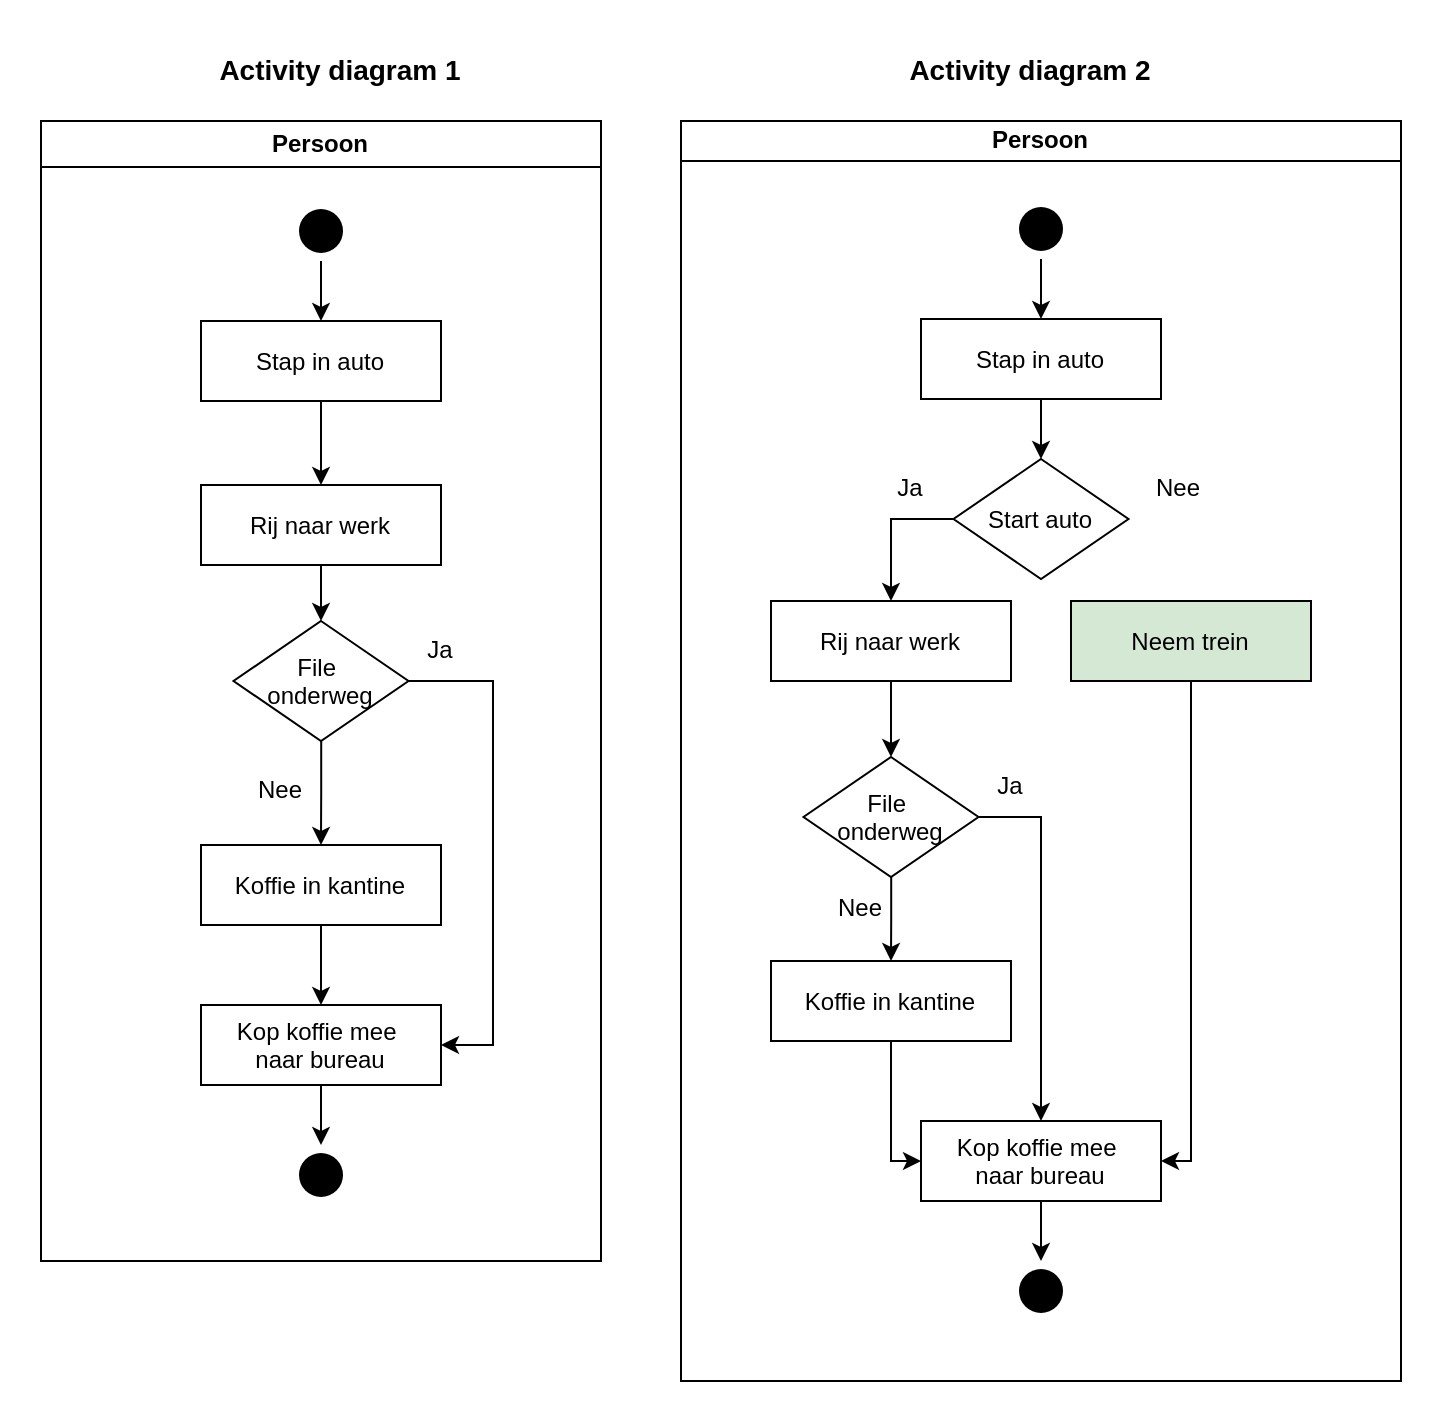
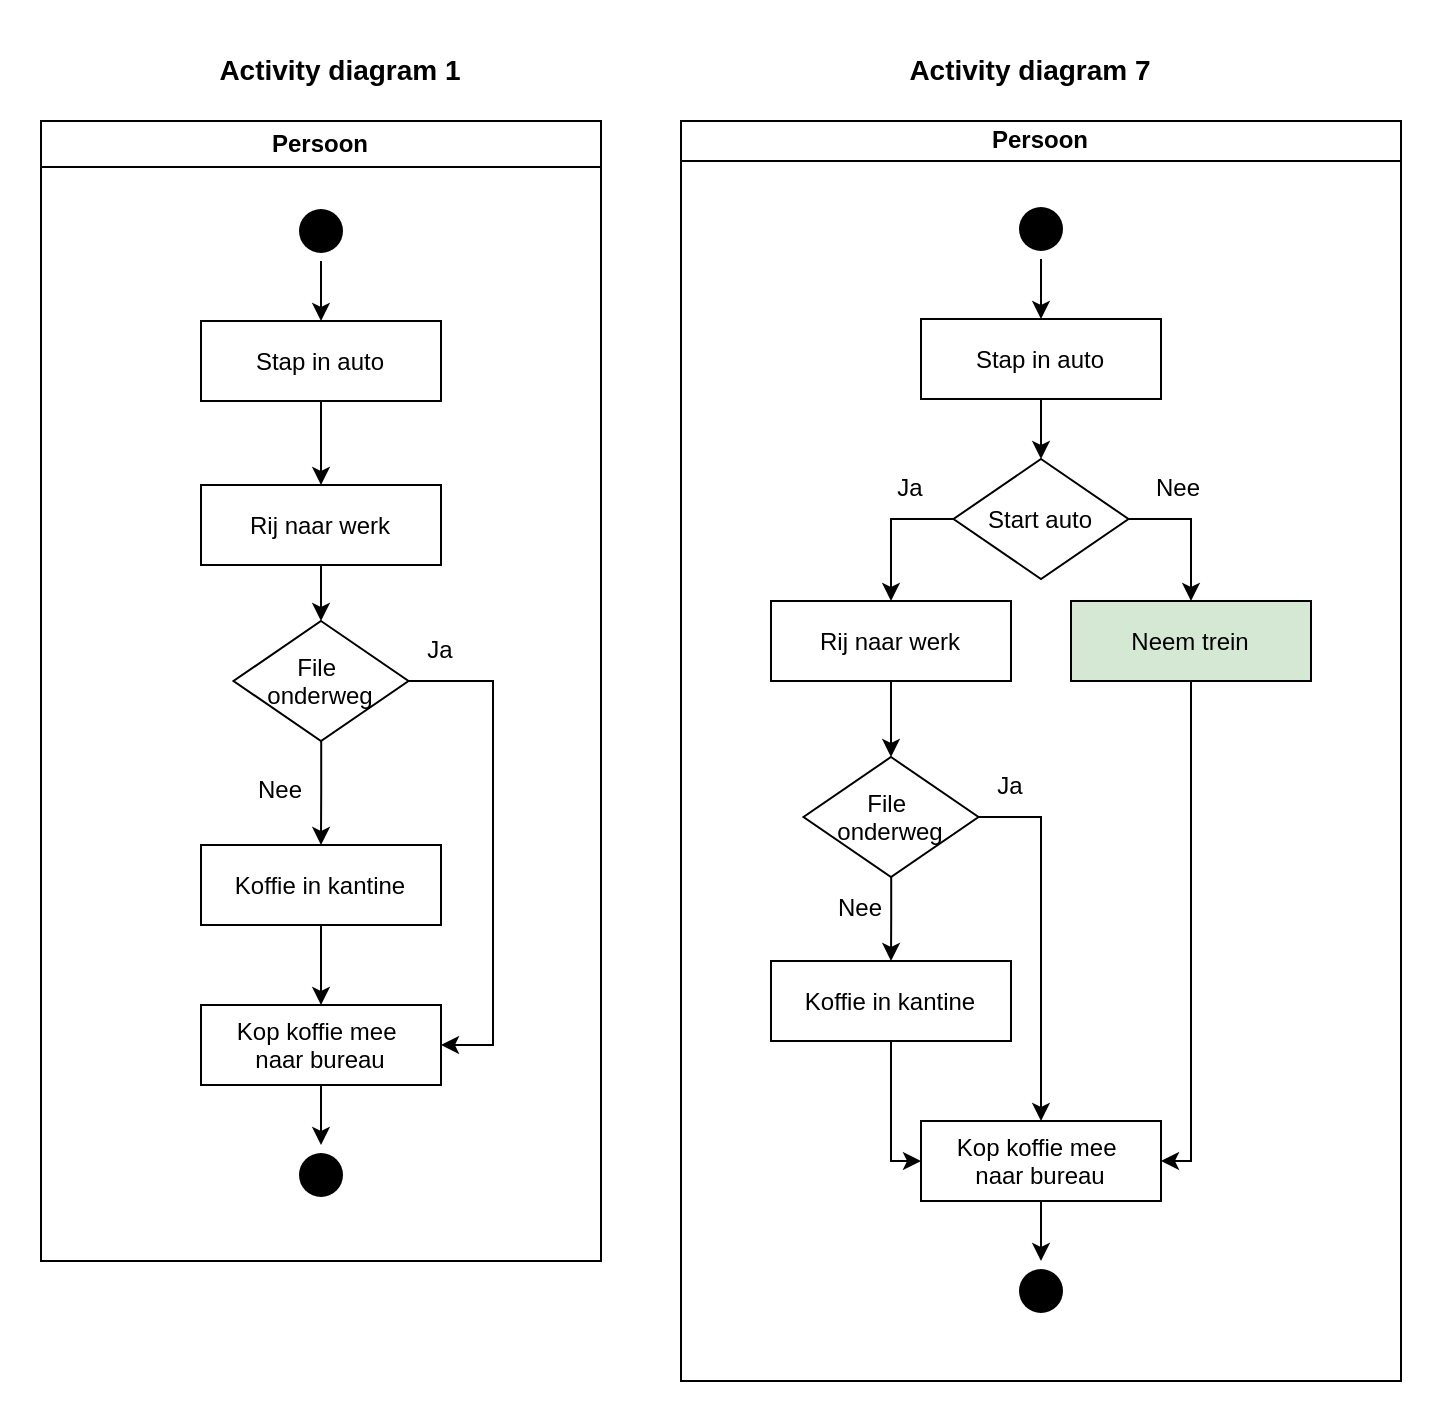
  <mxCell id="0" />
  <mxCell id="1" parent="0" />
  <mxCell id="2" value="Persoon" style="swimlane;whiteSpace=wrap;startSize=23;swimlaneLine=1;" vertex="1" parent="1"><mxGeometry x="20" y="60" width="280" height="570" as="geometry"><mxRectangle x="40" y="40" width="90" height="30" as="alternateBounds" /></mxGeometry></mxCell>
  <mxCell id="3" style="edgeStyle=orthogonalEdgeStyle;rounded=0;orthogonalLoop=1;jettySize=auto;html=1;entryX=0.5;entryY=0;entryDx=0;entryDy=0;" edge="1" parent="2" source="4" target="6"><mxGeometry relative="1" as="geometry" /></mxCell>
  <mxCell id="4" value="" style="ellipse;shape=startState;fillColor=#000000;strokeColor=none;" vertex="1" parent="2"><mxGeometry x="125" y="40" width="30" height="30" as="geometry" /></mxCell>
  <mxCell id="5" value="" style="edgeStyle=orthogonalEdgeStyle;rounded=0;orthogonalLoop=1;jettySize=auto;html=1;" edge="1" parent="2" source="6" target="8"><mxGeometry relative="1" as="geometry" /></mxCell>
  <mxCell id="6" value="Stap in auto" style="" vertex="1" parent="2"><mxGeometry x="80" y="100" width="120" height="40" as="geometry" /></mxCell>
  <mxCell id="7" style="edgeStyle=orthogonalEdgeStyle;rounded=0;orthogonalLoop=1;jettySize=auto;html=1;entryX=0.5;entryY=0;entryDx=0;entryDy=0;" edge="1" parent="2" source="8" target="11"><mxGeometry relative="1" as="geometry" /></mxCell>
  <mxCell id="8" value="Rij naar werk" style="" vertex="1" parent="2"><mxGeometry x="80" y="182" width="120" height="40" as="geometry" /></mxCell>
  <mxCell id="9" style="edgeStyle=orthogonalEdgeStyle;rounded=0;orthogonalLoop=1;jettySize=auto;html=1;" edge="1" parent="2" source="11" target="13"><mxGeometry relative="1" as="geometry" /></mxCell>
  <mxCell id="10" style="edgeStyle=orthogonalEdgeStyle;rounded=0;orthogonalLoop=1;jettySize=auto;html=1;entryX=1;entryY=0.5;entryDx=0;entryDy=0;exitX=1;exitY=0.5;exitDx=0;exitDy=0;" edge="1" parent="2" source="11" target="15"><mxGeometry relative="1" as="geometry"><Array as="points"><mxPoint x="226" y="280" /><mxPoint x="226" y="462" /></Array></mxGeometry></mxCell>
  <mxCell id="11" value="File &#10;onderweg" style="rhombus;fillColor=default;strokeColor=default;" vertex="1" parent="2"><mxGeometry x="96.25" y="250" width="87.5" height="60" as="geometry" /></mxCell>
  <mxCell id="12" style="edgeStyle=orthogonalEdgeStyle;rounded=0;orthogonalLoop=1;jettySize=auto;html=1;entryX=0.5;entryY=0;entryDx=0;entryDy=0;" edge="1" parent="2" source="13" target="15"><mxGeometry relative="1" as="geometry" /></mxCell>
  <mxCell id="13" value="Koffie in kantine" style="" vertex="1" parent="2"><mxGeometry x="80" y="362" width="120" height="40" as="geometry" /></mxCell>
  <mxCell id="14" style="edgeStyle=orthogonalEdgeStyle;rounded=0;orthogonalLoop=1;jettySize=auto;html=1;entryX=0.5;entryY=0;entryDx=0;entryDy=0;" edge="1" parent="2" source="15" target="16"><mxGeometry relative="1" as="geometry" /></mxCell>
  <mxCell id="15" value="Kop koffie mee &#10;naar bureau" style="" vertex="1" parent="2"><mxGeometry x="80" y="442" width="120" height="40" as="geometry" /></mxCell>
  <mxCell id="16" value="" style="ellipse;shape=startState;fillColor=#000000;strokeColor=none;" vertex="1" parent="2"><mxGeometry x="125" y="512" width="30" height="30" as="geometry" /></mxCell>
  <mxCell id="17" value="Ja" style="text;html=1;align=center;verticalAlign=middle;whiteSpace=wrap;rounded=0;" vertex="1" parent="2"><mxGeometry x="170" y="250" width="60" height="30" as="geometry" /></mxCell>
  <mxCell id="18" value="Nee" style="text;html=1;align=center;verticalAlign=middle;whiteSpace=wrap;rounded=0;" vertex="1" parent="2"><mxGeometry x="90" y="320" width="60" height="30" as="geometry" /></mxCell>
  <mxCell id="19" value="Persoon" style="swimlane;whiteSpace=wrap;startSize=20;swimlaneLine=1;shadow=0;strokeColor=default;fillColor=default;" vertex="1" parent="1"><mxGeometry x="340" y="60" width="360" height="630" as="geometry"><mxRectangle x="40" y="40" width="90" height="30" as="alternateBounds" /></mxGeometry></mxCell>
  <mxCell id="20" style="edgeStyle=orthogonalEdgeStyle;rounded=0;orthogonalLoop=1;jettySize=auto;html=1;entryX=0.5;entryY=0;entryDx=0;entryDy=0;shadow=0;" edge="1" parent="19" source="21" target="23"><mxGeometry relative="1" as="geometry" /></mxCell>
  <mxCell id="21" value="" style="ellipse;shape=startState;fillColor=#000000;strokeColor=none;shadow=0;" vertex="1" parent="19"><mxGeometry x="165" y="39" width="30" height="30" as="geometry" /></mxCell>
  <mxCell id="22" style="edgeStyle=orthogonalEdgeStyle;rounded=0;orthogonalLoop=1;jettySize=auto;html=1;entryX=0.5;entryY=0;entryDx=0;entryDy=0;shadow=0;" edge="1" parent="19" source="23" target="38"><mxGeometry relative="1" as="geometry" /></mxCell>
  <mxCell id="23" value="Stap in auto" style="shadow=0;" vertex="1" parent="19"><mxGeometry x="120" y="99" width="120" height="40" as="geometry" /></mxCell>
  <mxCell id="24" style="edgeStyle=orthogonalEdgeStyle;rounded=0;orthogonalLoop=1;jettySize=auto;html=1;entryX=0.5;entryY=0;entryDx=0;entryDy=0;shadow=0;" edge="1" parent="19" source="25" target="28"><mxGeometry relative="1" as="geometry" /></mxCell>
  <mxCell id="25" value="Rij naar werk" style="shadow=0;" vertex="1" parent="19"><mxGeometry x="45" y="240" width="120" height="40" as="geometry" /></mxCell>
  <mxCell id="26" style="edgeStyle=orthogonalEdgeStyle;rounded=0;orthogonalLoop=1;jettySize=auto;html=1;shadow=0;" edge="1" parent="19" source="28" target="30"><mxGeometry relative="1" as="geometry" /></mxCell>
  <mxCell id="27" style="edgeStyle=orthogonalEdgeStyle;rounded=0;orthogonalLoop=1;jettySize=auto;html=1;entryX=0.5;entryY=0;entryDx=0;entryDy=0;exitX=1;exitY=0.5;exitDx=0;exitDy=0;shadow=0;" edge="1" parent="19" source="28" target="32"><mxGeometry relative="1" as="geometry" /></mxCell>
  <mxCell id="28" value="File &#10;onderweg" style="rhombus;fillColor=default;strokeColor=default;shadow=0;" vertex="1" parent="19"><mxGeometry x="61.25" y="318" width="87.5" height="60" as="geometry" /></mxCell>
  <mxCell id="29" style="edgeStyle=orthogonalEdgeStyle;rounded=0;orthogonalLoop=1;jettySize=auto;html=1;exitX=0.5;exitY=1;exitDx=0;exitDy=0;entryX=0;entryY=0.5;entryDx=0;entryDy=0;" edge="1" parent="19" source="30" target="32"><mxGeometry relative="1" as="geometry"><Array as="points"><mxPoint x="105" y="520" /></Array></mxGeometry></mxCell>
  <mxCell id="30" value="Koffie in kantine" style="shadow=0;" vertex="1" parent="19"><mxGeometry x="45" y="420" width="120" height="40" as="geometry" /></mxCell>
  <mxCell id="31" style="edgeStyle=orthogonalEdgeStyle;rounded=0;orthogonalLoop=1;jettySize=auto;html=1;entryX=0.5;entryY=0;entryDx=0;entryDy=0;shadow=0;" edge="1" parent="19" source="32" target="33"><mxGeometry relative="1" as="geometry"><mxPoint x="180" y="560" as="targetPoint" /></mxGeometry></mxCell>
  <mxCell id="32" value="Kop koffie mee &#10;naar bureau" style="shadow=0;" vertex="1" parent="19"><mxGeometry x="120" y="500" width="120" height="40" as="geometry" /></mxCell>
  <mxCell id="33" value="" style="ellipse;shape=startState;fillColor=#000000;strokeColor=none;shadow=0;" vertex="1" parent="19"><mxGeometry x="165" y="570" width="30" height="30" as="geometry" /></mxCell>
  <mxCell id="34" value="Ja" style="text;html=1;align=center;verticalAlign=middle;whiteSpace=wrap;rounded=0;shadow=0;" vertex="1" parent="19"><mxGeometry x="135" y="318" width="60" height="30" as="geometry" /></mxCell>
  <mxCell id="35" value="Nee" style="text;html=1;align=center;verticalAlign=middle;whiteSpace=wrap;rounded=0;shadow=0;" vertex="1" parent="19"><mxGeometry x="60" y="379" width="60" height="30" as="geometry" /></mxCell>
  <mxCell id="36" style="edgeStyle=orthogonalEdgeStyle;rounded=0;orthogonalLoop=1;jettySize=auto;html=1;exitX=0;exitY=0.5;exitDx=0;exitDy=0;shadow=0;" edge="1" parent="19" source="38" target="25"><mxGeometry relative="1" as="geometry" /></mxCell>
+ <mxCell id="37" style="edgeStyle=orthogonalEdgeStyle;rounded=0;orthogonalLoop=1;jettySize=auto;html=1;entryX=0.5;entryY=0;entryDx=0;entryDy=0;exitX=1;exitY=0.5;exitDx=0;exitDy=0;shadow=0;" edge="1" parent="19" source="38" target="40"><mxGeometry relative="1" as="geometry" /></mxCell>
  <mxCell id="38" value="Start auto" style="rhombus;fillColor=default;strokeColor=default;shadow=0;" vertex="1" parent="19"><mxGeometry x="136.25" y="169" width="87.5" height="60" as="geometry" /></mxCell>
  <mxCell id="39" style="edgeStyle=orthogonalEdgeStyle;rounded=0;orthogonalLoop=1;jettySize=auto;html=1;exitX=0.5;exitY=1;exitDx=0;exitDy=0;entryX=1;entryY=0.5;entryDx=0;entryDy=0;" edge="1" parent="19" source="40" target="32"><mxGeometry relative="1" as="geometry"><Array as="points"><mxPoint x="255" y="520" /></Array></mxGeometry></mxCell>
  <mxCell id="40" value="Neem trein" style="shadow=0;fillColor=#d5e8d4;" vertex="1" parent="19"><mxGeometry x="195" y="240" width="120" height="40" as="geometry" /></mxCell>
  <mxCell id="41" value="Ja" style="text;html=1;align=center;verticalAlign=middle;whiteSpace=wrap;rounded=0;shadow=0;" vertex="1" parent="19"><mxGeometry x="85" y="169" width="60" height="30" as="geometry" /></mxCell>
  <mxCell id="42" value="Nee" style="text;html=1;align=center;verticalAlign=middle;whiteSpace=wrap;rounded=0;shadow=0;" vertex="1" parent="19"><mxGeometry x="218.75" y="169" width="60" height="30" as="geometry" /></mxCell>
  <mxCell id="43" style="edgeStyle=orthogonalEdgeStyle;rounded=0;orthogonalLoop=1;jettySize=auto;html=1;exitX=0.5;exitY=1;exitDx=0;exitDy=0;shadow=0;" edge="1" parent="19" source="21" target="21"><mxGeometry relative="1" as="geometry" /></mxCell>
  <mxCell id="44" value="Activity diagram 1" style="text;html=1;align=center;verticalAlign=middle;whiteSpace=wrap;rounded=0;fontStyle=1;fontSize=14;" vertex="1" parent="1"><mxGeometry x="105" y="20" width="130" height="30" as="geometry" /></mxCell>
- <mxCell id="45" value="Activity diagram 2" style="text;html=1;align=center;verticalAlign=middle;whiteSpace=wrap;rounded=0;fontStyle=1;fontSize=14;" vertex="1" parent="1"><mxGeometry x="450" width="130" height="30" as="geometry" y="20" /></mxCell>
+ <mxCell id="45" value="Activity diagram 7" style="text;html=1;align=center;verticalAlign=middle;whiteSpace=wrap;rounded=0;fontStyle=1;fontSize=14;" vertex="1" parent="1"><mxGeometry x="450" width="130" height="30" as="geometry" y="20" /></mxCell>
